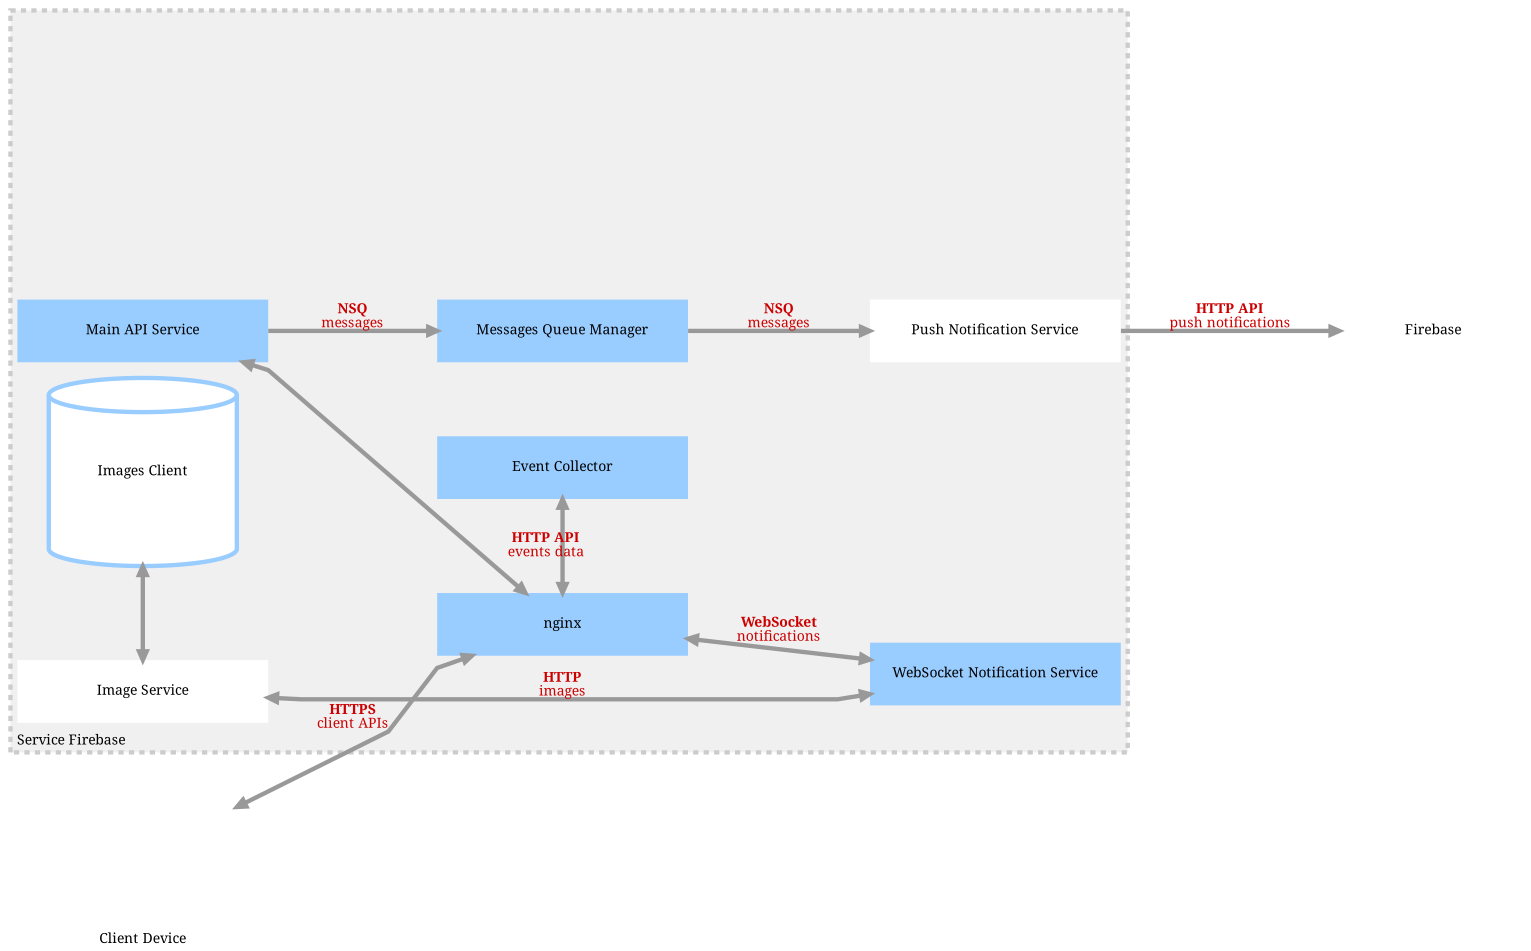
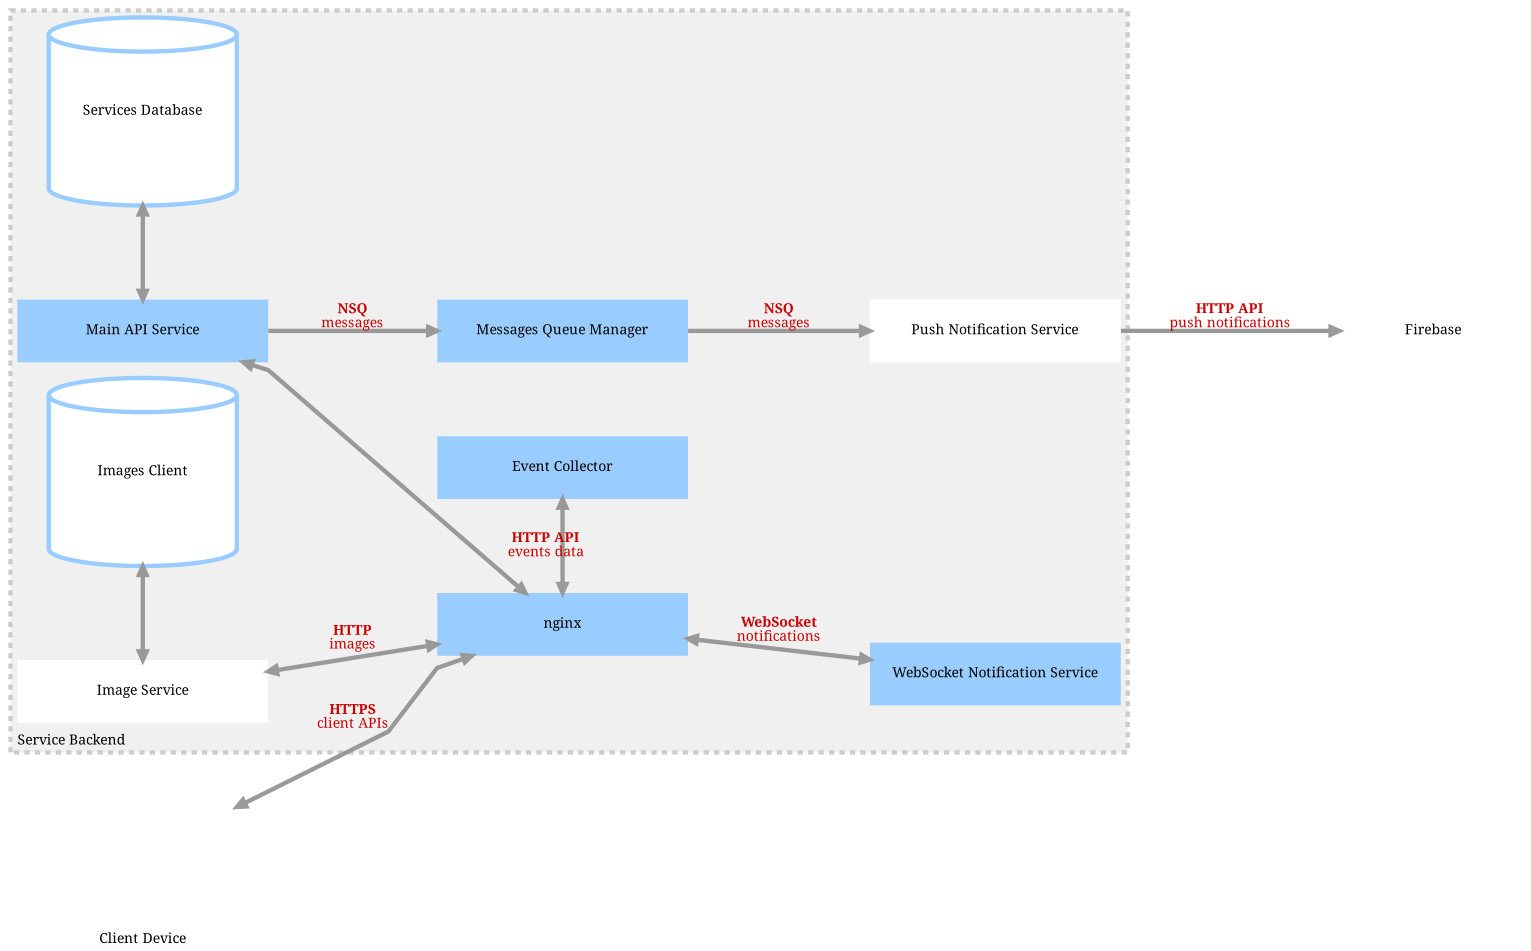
  digraph {
    fontname="Noto Serif"
    fontsize=16
    newrank=true
    rankdir=LR
    splines=polyline
    node [fillcolor="#99ccff" fixedsize=true fontname="Noto Serif" fontsize=16 penwidth=0 shape=box style=filled]
    edge [color="#999999" dir=both fontcolor="#cc0000" fontname="Noto Serif" fontsize=16 minlen=3 penwidth=5]
+   n1 [color="#99ccff" fillcolor="#ffffff" height=3 label="Services Database" penwidth=5 shape=cylinder width=3]
    n2 [color="#99ccff" fillcolor="#ffffff" height=3 label="Images Client" penwidth=5 shape=cylinder width=3]
    n3 [height=1 label="Main API Service" width=4]
    n4 [fillcolor="#ffffff" height=1 label="Image Service" width=4]
    n5 [height=1 label="Event Collector" width=4]
    n6 [height=1 label="Messages Queue Manager" width=4]
    n7 [height=1 label=nginx width=4]
    n8 [fillcolor="#ffffff" height=1 label="Push Notification Service" width=4]
    n9 [height=1 label="WebSocket Notification Service" width=4]
    n10 [height=3 label=Firebase width=3 fillcolor="" style=""]
    n11 [height=3 label="Client Device" labelloc=b width=3 fillcolor="" style=""]
    subgraph sub_1 {
      rank=same
+     n1
      n2
      n3
      n4
    }
    subgraph sub_2 {
      rank=same
      n5
      n6
      n7
    }
    subgraph sub_3 {
      rank=same
      n8
      n9
    }
    subgraph sub_4 {
      rank=same
      n10
    }
    subgraph sub_5 {
      rank=same
      n11
    }
    subgraph cluster_6 {
      color="#cccccc"
      fillcolor="#f0f0f0"
-     label="Service Firebase"
+     label="Service Backend"
      labeljust=l
      labelloc=b
      penwidth=5
      shape=box
      style="dashed, filled"
+     n1
      n2
      n3
      n4
      n5
      n6
      n7
      n8
      n9
    }
+   n3 -> n1
    n3 -> n6 [arrowtail=none label=<<b>NSQ</b><br />messages>]
    n4 -> n2
    n6 -> n8 [arrowtail=none label=<<b>NSQ</b><br />messages>]
    n7 -> n3
-   n9 -> n4 [label=<<b>HTTP</b><br />images>]
+   n7 -> n4 [label=<<b>HTTP</b><br />images>]
    n7 -> n5 [label=<<b>HTTP API</b><br />events data>]
    n7 -> n9 [label=<<b>WebSocket</b><br />notifications>]
    n8 -> n10 [arrowtail=none label=<<b>HTTP API</b><br />push notifications>]
    n11 -> n7 [label=<<b>HTTPS</b><br />client APIs>]
  }
